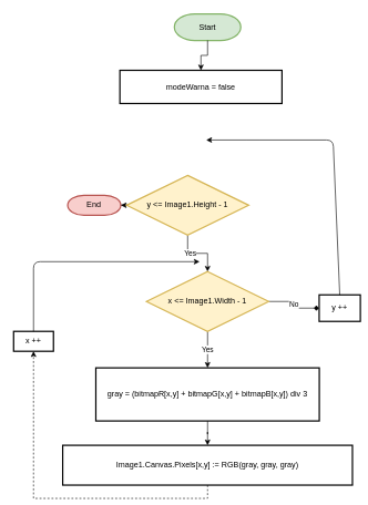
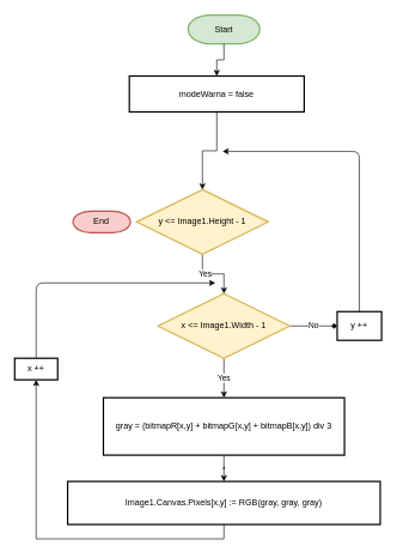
  <mxCell id="0" />
  <mxCell id="1" parent="0" />
  <mxCell id="2" value="Start" style="strokeWidth=2;html=1;shape=mxgraph.flowchart.terminator;whiteSpace=wrap;fillColor=#d5e8d4;strokeColor=#82b366;" vertex="1" parent="1"><mxGeometry x="262" y="20" width="100" height="40" as="geometry" /></mxCell>
  <mxCell id="3" value="" style="edgeStyle=orthogonalEdgeStyle;rounded=0;orthogonalLoop=1;jettySize=auto;html=1;" edge="1" parent="1" source="2" target="5"><mxGeometry relative="1" as="geometry"><mxPoint x="303.39" y="60" as="sourcePoint" /></mxGeometry></mxCell>
+ <mxCell id="4" value="" style="edgeStyle=orthogonalEdgeStyle;rounded=0;orthogonalLoop=1;jettySize=auto;html=1;entryX=0.5;entryY=0;entryDx=0;entryDy=0;" edge="1" parent="1" source="5" target="8"><mxGeometry relative="1" as="geometry"><mxPoint x="303.39" y="255" as="targetPoint" /></mxGeometry></mxCell>
  <mxCell id="5" value="modeWarna = false" style="whiteSpace=wrap;html=1;strokeWidth=2;" vertex="1" parent="1"><mxGeometry x="180" y="105" width="244" height="50" as="geometry" /></mxCell>
  <mxCell id="6" value="Yes" style="edgeStyle=orthogonalEdgeStyle;rounded=0;orthogonalLoop=1;jettySize=auto;html=1;" edge="1" parent="1" source="8" target="11"><mxGeometry x="-0.273" relative="1" as="geometry"><mxPoint as="offset" /></mxGeometry></mxCell>
- <mxCell id="7" value="" style="edgeStyle=orthogonalEdgeStyle;rounded=0;orthogonalLoop=1;jettySize=auto;html=1;" edge="1" parent="1" source="8" target="20"><mxGeometry relative="1" as="geometry" /></mxCell>
  <mxCell id="8" value="y &amp;lt;= Image1.Height - 1" style="rhombus;whiteSpace=wrap;html=1;strokeWidth=2;fillColor=#fff2cc;strokeColor=#d6b656;" vertex="1" parent="1"><mxGeometry x="190" y="263.33" width="184" height="90" as="geometry" /></mxCell>
  <mxCell id="9" value="Yes" style="edgeStyle=orthogonalEdgeStyle;rounded=0;orthogonalLoop=1;jettySize=auto;html=1;" edge="1" parent="1" source="11" target="13"><mxGeometry relative="1" as="geometry" /></mxCell>
  <mxCell id="10" value="No" style="edgeStyle=orthogonalEdgeStyle;rounded=0;orthogonalLoop=1;jettySize=auto;html=1;endArrow=diamond;" edge="1" parent="1" source="11" target="16"><mxGeometry relative="1" as="geometry" /></mxCell>
  <mxCell id="11" value="x &amp;lt;= Image1.Width - 1" style="rhombus;whiteSpace=wrap;html=1;strokeWidth=2;fillColor=#fff2cc;strokeColor=#d6b656;" vertex="1" parent="1"><mxGeometry x="220" y="408.33" width="184" height="90" as="geometry" /></mxCell>
  <mxCell id="12" value="" style="edgeStyle=orthogonalEdgeStyle;rounded=0;orthogonalLoop=1;jettySize=auto;html=1;" edge="1" parent="1" source="13" target="15"><mxGeometry relative="1" as="geometry"><mxPoint x="304" y="663.33" as="targetPoint" /></mxGeometry></mxCell>
  <mxCell id="13" value="&lt;div&gt;gray = (bitmapR[x,y] + bitmapG[x,y] + bitmapB[x,y]) div 3&lt;br&gt;&lt;/div&gt;" style="whiteSpace=wrap;html=1;strokeWidth=2;" vertex="1" parent="1"><mxGeometry x="143.81" y="553.33" width="336.39" height="80" as="geometry" /></mxCell>
- <mxCell id="14" style="edgeStyle=orthogonalEdgeStyle;rounded=0;orthogonalLoop=1;jettySize=auto;html=1;exitX=0.5;exitY=1;exitDx=0;exitDy=0;entryX=0.5;entryY=1;entryDx=0;entryDy=0;dashed=1;" edge="1" parent="1" source="15" target="18"><mxGeometry relative="1" as="geometry" /></mxCell>
+ <mxCell id="14" style="edgeStyle=orthogonalEdgeStyle;rounded=0;orthogonalLoop=1;jettySize=auto;html=1;exitX=0.5;exitY=1;exitDx=0;exitDy=0;entryX=0.5;entryY=1;entryDx=0;entryDy=0;" edge="1" parent="1" source="15" target="18"><mxGeometry relative="1" as="geometry" /></mxCell>
  <mxCell id="15" value="Image1.Canvas.Pixels[x,y] := RGB(gray, gray, gray)" style="whiteSpace=wrap;html=1;strokeWidth=2;" vertex="1" parent="1"><mxGeometry x="93.9" y="670" width="436.2" height="60" as="geometry" /></mxCell>
- <mxCell id="16" value="y ++" style="whiteSpace=wrap;html=1;strokeWidth=2;" vertex="1" parent="1"><mxGeometry x="480" y="443.33" width="62" height="40" as="geometry" /></mxCell>
+ <mxCell id="16" value="y ++" style="whiteSpace=wrap;html=1;strokeWidth=2;" vertex="1" parent="1"><mxGeometry x="470" y="433.33" width="62" height="40" as="geometry" /></mxCell>
  <mxCell id="17" value="" style="endArrow=classic;html=1;exitX=0.5;exitY=0;exitDx=0;exitDy=0;" edge="1" parent="1" source="16"><mxGeometry width="50" height="50" relative="1" as="geometry"><mxPoint x="350" y="493.33" as="sourcePoint" /><mxPoint x="310" y="210" as="targetPoint" /><Array as="points"><mxPoint x="501" y="210" /><mxPoint x="380" y="210" /></Array></mxGeometry></mxCell>
  <mxCell id="18" value="x ++" style="rounded=0;whiteSpace=wrap;html=1;strokeWidth=2;" vertex="1" parent="1"><mxGeometry x="20" y="498.33" width="60" height="30" as="geometry" /></mxCell>
  <mxCell id="19" value="" style="endArrow=classic;html=1;exitX=0.5;exitY=0;exitDx=0;exitDy=0;" edge="1" parent="1" source="18"><mxGeometry width="50" height="50" relative="1" as="geometry"><mxPoint x="350" y="643.33" as="sourcePoint" /><mxPoint x="300" y="393.33" as="targetPoint" /><Array as="points"><mxPoint x="50" y="393.33" /></Array></mxGeometry></mxCell>
  <mxCell id="20" value="End" style="strokeWidth=2;html=1;shape=mxgraph.flowchart.terminator;whiteSpace=wrap;fillColor=#f8cecc;strokeColor=#b85450;" vertex="1" parent="1"><mxGeometry x="101.39" y="293.33" width="80" height="30" as="geometry" /></mxCell>
